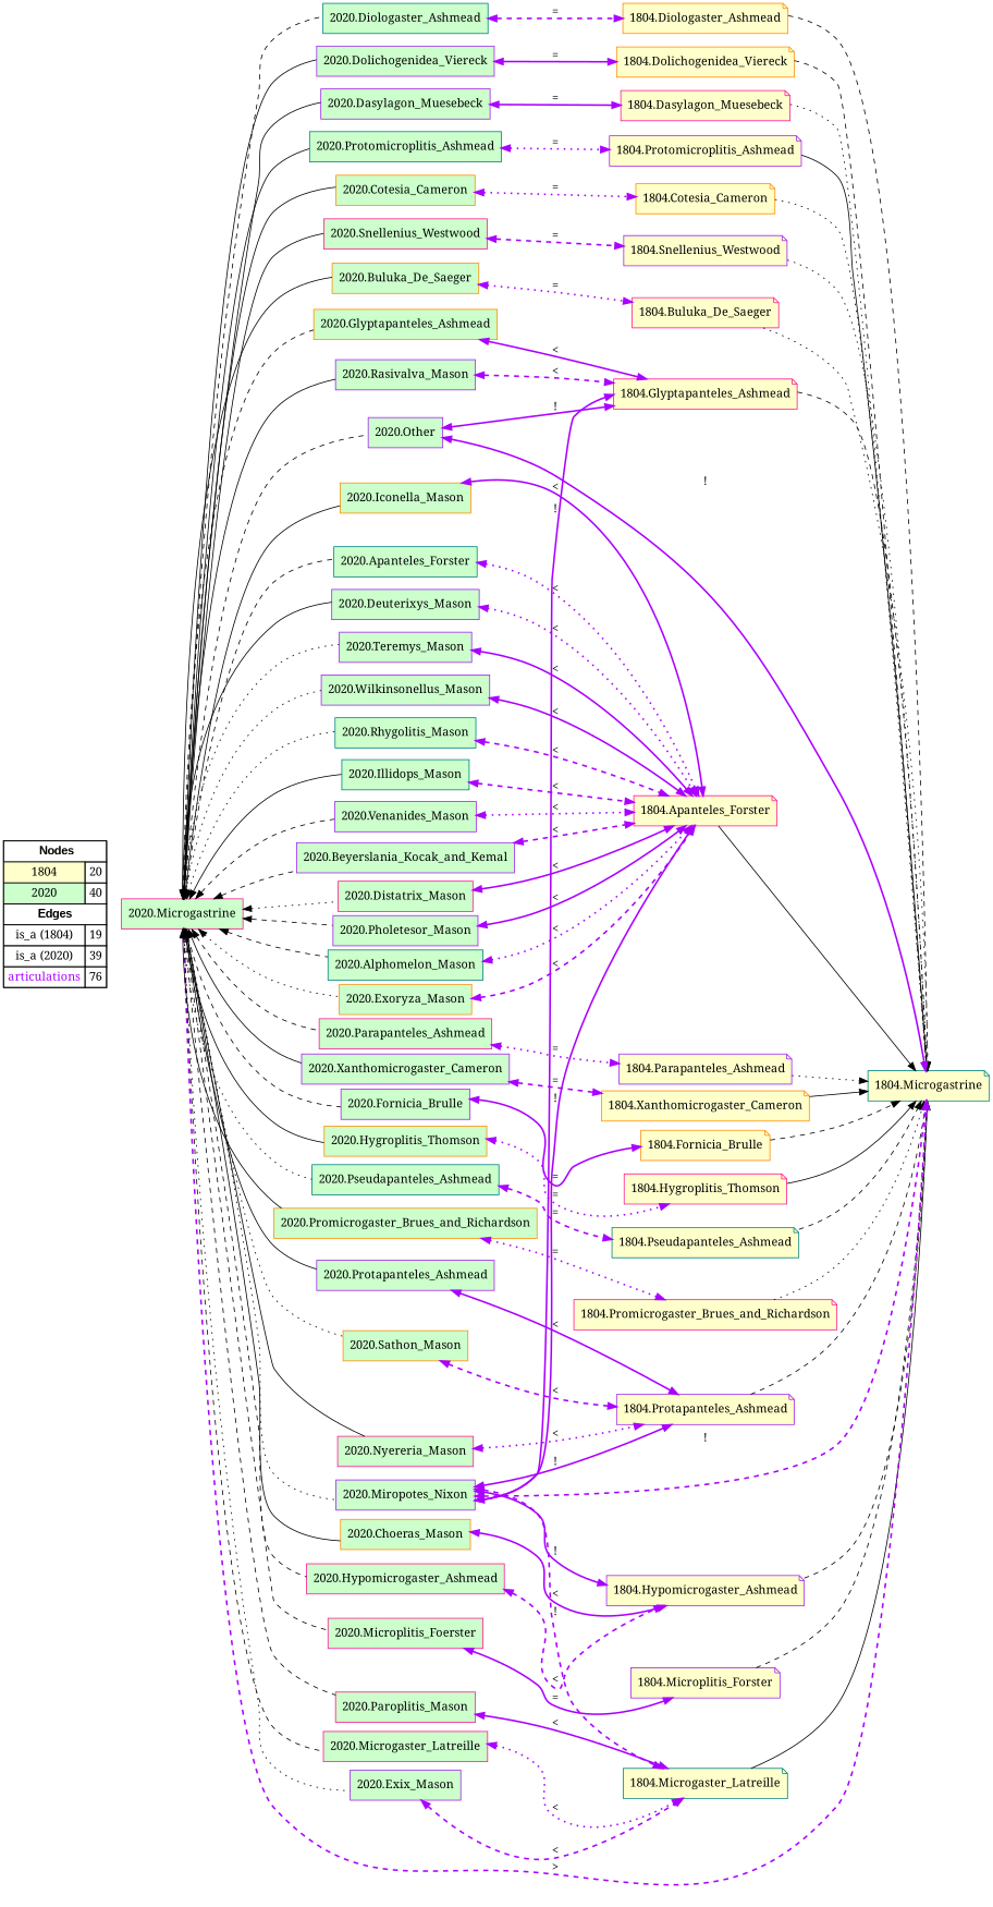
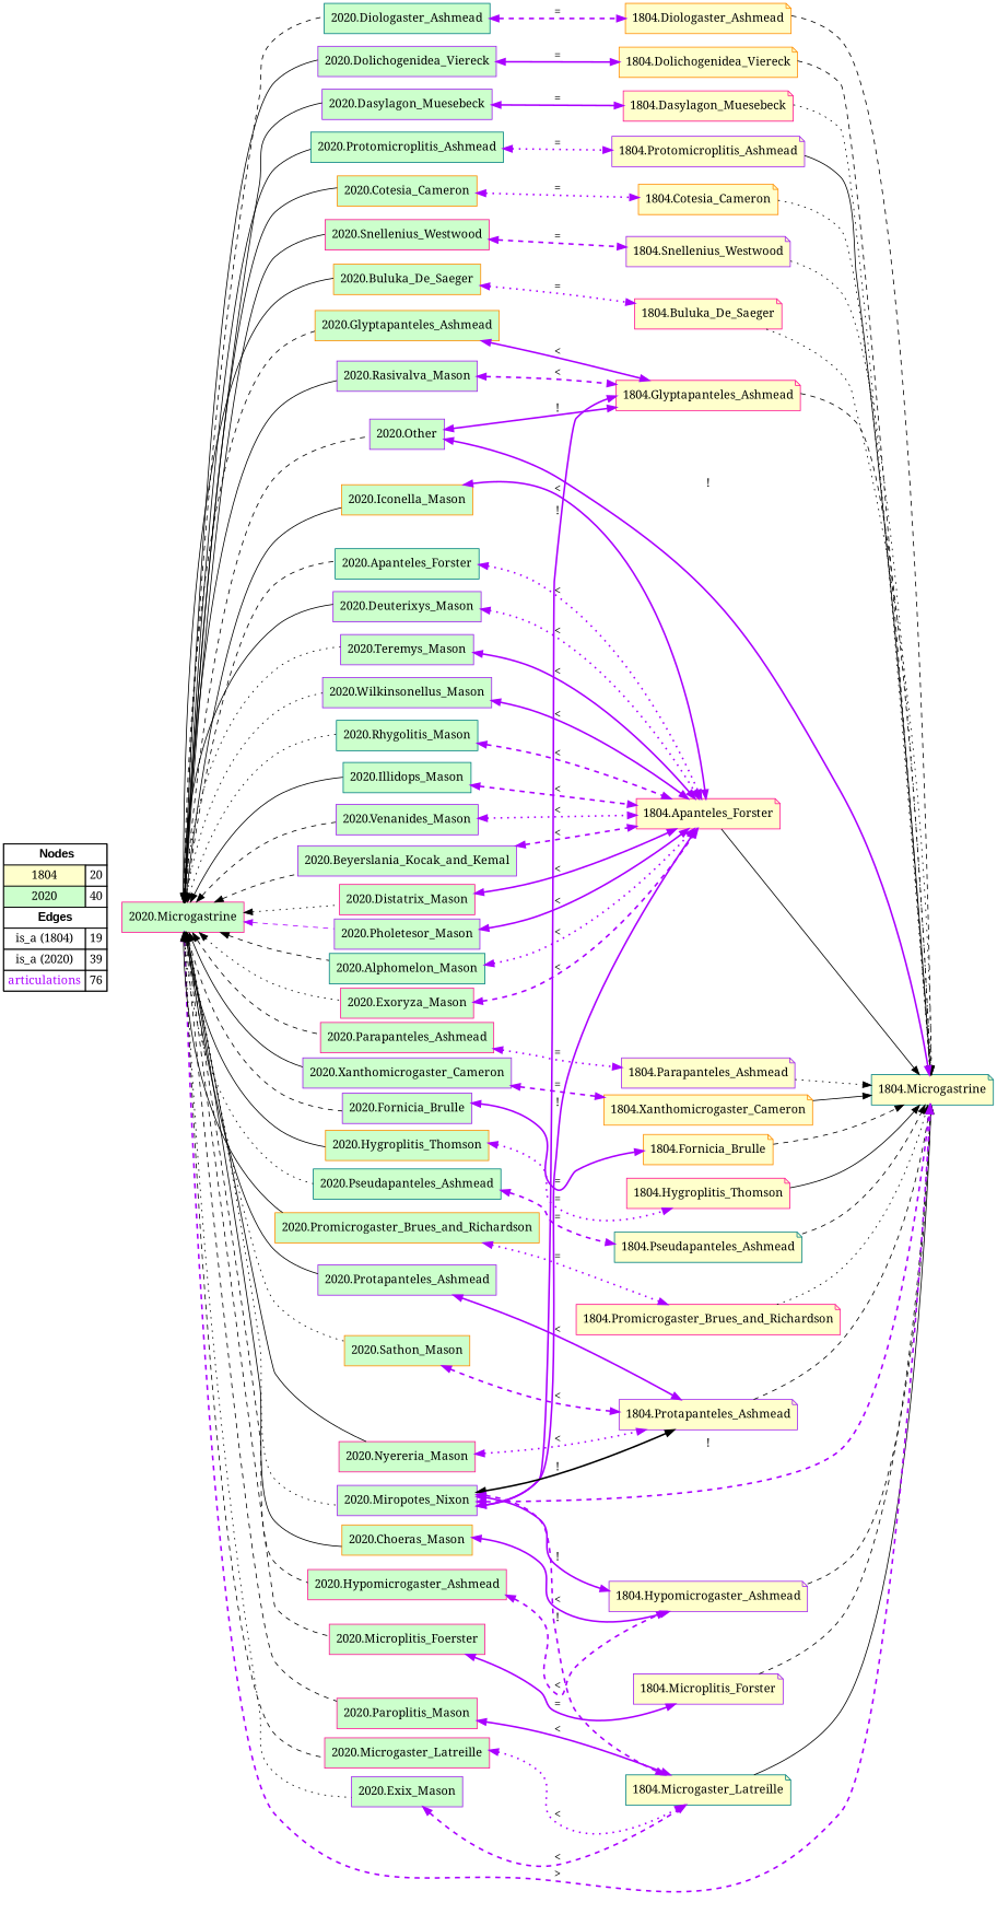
  digraph {
    fontname="Noto Serif"
    rankdir=LR
    node [fillcolor="#CCFFCC" fontname="Noto Serif" shape=box style=filled color=purple]
    edge [color="#000000" constraint=true dir=both fontname="Noto Serif" penwidth=1 style=bold]
    n1 [fillcolor=white label=<   <TABLE BORDER="0" CELLBORDER="1" CELLSPACING="0" CELLPADDING="4">  <TR> <TD COLSPAN="2"><font face="Arial Black"> Nodes</font></TD> </TR>  <TR>   <TD bgcolor="#FFFFCC" fontname="helvetica">1804</TD>   <TD>20</TD>   </TR>  <TR>   <TD bgcolor="#CCFFCC" fontname="helvetica">2020</TD>   <TD>40</TD>   </TR>  <TR> <TD COLSPAN="2"><font face = "Arial Black"> Edges </font></TD> </TR>  <TR>   <TD><font color ="#000000">is_a (1804)</font></TD><TD>19</TD> </TR> <TR>   <TD><font color ="#000000">is_a (2020)</font></TD><TD>39</TD> </TR> <TR>   <TD><font color ="#AA00FF">articulations</font></TD><TD>76</TD> </TR> </TABLE>   > margin=0 color=""]
    "1804.Diologaster_Ashmead" [color=darkorange fillcolor="#FFFFCC" shape=note]
    "1804.Microgastrine" [color=teal fillcolor="#FFFFCC" shape=note]
    "1804.Dolichogenidea_Viereck" [color=darkorange fillcolor="#FFFFCC" shape=note]
    "1804.Dasylagon_Muesebeck" [color=deeppink fillcolor="#FFFFCC" shape=note]
    "1804.Protomicroplitis_Ashmead" [fillcolor="#FFFFCC" shape=note]
    "1804.Cotesia_Cameron" [color=darkorange fillcolor="#FFFFCC" shape=note]
    "1804.Snellenius_Westwood" [fillcolor="#FFFFCC" shape=note]
    "1804.Buluka_De_Saeger" [color=deeppink fillcolor="#FFFFCC" shape=note]
    "1804.Glyptapanteles_Ashmead" [color=deeppink fillcolor="#FFFFCC" shape=note]
    "1804.Apanteles_Forster" [color=deeppink fillcolor="#FFFFCC" shape=note]
    "1804.Parapanteles_Ashmead" [fillcolor="#FFFFCC" shape=note]
    "1804.Xanthomicrogaster_Cameron" [color=darkorange fillcolor="#FFFFCC" shape=note]
    "1804.Fornicia_Brulle" [color=darkorange fillcolor="#FFFFCC" shape=note]
    "1804.Hygroplitis_Thomson" [color=deeppink fillcolor="#FFFFCC" shape=note]
    "1804.Pseudapanteles_Ashmead" [color=teal fillcolor="#FFFFCC" shape=note]
    "1804.Promicrogaster_Brues_and_Richardson" [color=deeppink fillcolor="#FFFFCC" shape=note]
    "1804.Protapanteles_Ashmead" [fillcolor="#FFFFCC" shape=note]
    "1804.Hypomicrogaster_Ashmead" [fillcolor="#FFFFCC" shape=note]
    "1804.Microplitis_Forster" [fillcolor="#FFFFCC" shape=note]
    "1804.Microgaster_Latreille" [color=teal fillcolor="#FFFFCC" shape=note]
    "2020.Illidops_Mason" [color=teal]
    "2020.Rasivalva_Mason"
    "2020.Buluka_De_Saeger" [color=darkorange]
    "2020.Choeras_Mason" [color=darkorange]
    "2020.Venanides_Mason"
    "2020.Other"
    "2020.Hygroplitis_Thomson" [color=darkorange]
    "2020.Beyerslania_Kocak_and_Kemal"
    "2020.Distatrix_Mason" [color=deeppink]
    "2020.Hypomicrogaster_Ashmead" [color=deeppink]
    "2020.Microplitis_Foerster" [color=deeppink]
    "2020.Pholetesor_Mason"
    "2020.Alphomelon_Mason" [color=teal]
-   "2020.Exoryza_Mason" [color=darkorange]
+   "2020.Exoryza_Mason" [color=deeppink]
    "2020.Microgastrine" [color=deeppink]
    "2020.Paroplitis_Mason" [color=deeppink]
    "2020.Pseudapanteles_Ashmead" [color=teal]
    "2020.Nyereria_Mason" [color=deeppink]
    "2020.Protapanteles_Ashmead"
    "2020.Iconella_Mason" [color=darkorange]
    "2020.Microgaster_Latreille" [color=deeppink]
    "2020.Fornicia_Brulle"
    "2020.Glyptapanteles_Ashmead" [color=darkorange]
    "2020.Parapanteles_Ashmead" [color=deeppink]
    "2020.Xanthomicrogaster_Cameron"
    "2020.Miropotes_Nixon"
    "2020.Dasylagon_Muesebeck"
    "2020.Dolichogenidea_Viereck"
    "2020.Apanteles_Forster" [color=teal]
    "2020.Diologaster_Ashmead" [color=teal]
    "2020.Promicrogaster_Brues_and_Richardson" [color=darkorange]
    "2020.Cotesia_Cameron" [color=darkorange]
    "2020.Snellenius_Westwood" [color=deeppink]
    "2020.Exix_Mason"
    "2020.Deuterixys_Mason"
    "2020.Teremys_Mason"
    "2020.Sathon_Mason" [color=darkorange]
    "2020.Protomicroplitis_Ashmead" [color=teal]
    "2020.Wilkinsonellus_Mason"
    "2020.Rhygolitis_Mason" [color=teal]
    subgraph sub_1 {
      rank=source
      n1
    }
    "1804.Diologaster_Ashmead" -> "1804.Microgastrine" [dir=forward style=dashed]
    "1804.Dolichogenidea_Viereck" -> "1804.Microgastrine" [dir=forward style=dashed]
    "1804.Dasylagon_Muesebeck" -> "1804.Microgastrine" [dir=forward style=dotted]
    "1804.Protomicroplitis_Ashmead" -> "1804.Microgastrine" [dir=forward]
    "1804.Cotesia_Cameron" -> "1804.Microgastrine" [dir=forward style=dotted]
    "1804.Snellenius_Westwood" -> "1804.Microgastrine" [dir=forward style=dotted]
    "1804.Buluka_De_Saeger" -> "1804.Microgastrine" [dir=forward style=dotted]
    "1804.Glyptapanteles_Ashmead" -> "1804.Microgastrine" [dir=forward style=dashed]
    "1804.Apanteles_Forster" -> "1804.Microgastrine" [dir=forward]
    "1804.Parapanteles_Ashmead" -> "1804.Microgastrine" [dir=forward style=dotted]
    "1804.Xanthomicrogaster_Cameron" -> "1804.Microgastrine" [dir=forward]
    "1804.Fornicia_Brulle" -> "1804.Microgastrine" [dir=forward style=dashed]
    "1804.Hygroplitis_Thomson" -> "1804.Microgastrine" [dir=forward]
    "1804.Pseudapanteles_Ashmead" -> "1804.Microgastrine" [dir=forward style=dashed]
    "1804.Promicrogaster_Brues_and_Richardson" -> "1804.Microgastrine" [dir=forward style=dotted]
    "1804.Protapanteles_Ashmead" -> "1804.Microgastrine" [dir=forward style=dashed]
    "1804.Hypomicrogaster_Ashmead" -> "1804.Microgastrine" [dir=forward style=dashed]
    "1804.Microplitis_Forster" -> "1804.Microgastrine" [dir=forward style=dashed]
    "1804.Microgaster_Latreille" -> "1804.Microgastrine" [dir=forward]
    "2020.Illidops_Mason" -> "1804.Apanteles_Forster" [color="#AA00FF" label="<" penwidth=2 style=dashed]
    "2020.Rasivalva_Mason" -> "1804.Glyptapanteles_Ashmead" [color="#AA00FF" label="<" penwidth=2 style=dashed]
    "2020.Buluka_De_Saeger" -> "1804.Buluka_De_Saeger" [color="#AA00FF" label="=" penwidth=2 style=dotted]
    "2020.Choeras_Mason" -> "1804.Hypomicrogaster_Ashmead" [color="#AA00FF" label="<" penwidth=2]
    "2020.Venanides_Mason" -> "1804.Apanteles_Forster" [color="#AA00FF" label="<" penwidth=2 style=dotted]
    "2020.Other" -> "1804.Microgastrine" [color="#AA00FF" label="!" penwidth=2]
    "2020.Other" -> "1804.Glyptapanteles_Ashmead" [color="#AA00FF" label="!" penwidth=2]
    "2020.Hygroplitis_Thomson" -> "1804.Hygroplitis_Thomson" [color="#AA00FF" label="=" penwidth=2 style=dotted]
    "2020.Beyerslania_Kocak_and_Kemal" -> "1804.Apanteles_Forster" [color="#AA00FF" label="<" penwidth=2 style=dashed]
    "2020.Distatrix_Mason" -> "1804.Apanteles_Forster" [color="#AA00FF" label="<" penwidth=2]
    "2020.Hypomicrogaster_Ashmead" -> "1804.Hypomicrogaster_Ashmead" [color="#AA00FF" label="<" penwidth=2 style=dashed]
    "2020.Microplitis_Foerster" -> "1804.Microplitis_Forster" [color="#AA00FF" label="=" penwidth=2]
    "2020.Pholetesor_Mason" -> "1804.Apanteles_Forster" [color="#AA00FF" label="<" penwidth=2]
    "2020.Alphomelon_Mason" -> "1804.Apanteles_Forster" [color="#AA00FF" label="<" penwidth=2 style=dotted]
    "2020.Exoryza_Mason" -> "1804.Apanteles_Forster" [color="#AA00FF" label="<" penwidth=2 style=dashed]
    "2020.Microgastrine" -> "1804.Microgastrine" [color="#AA00FF" label=">" penwidth=2 style=dashed]
    "2020.Microgastrine" -> "2020.Illidops_Mason" [dir=back]
    "2020.Microgastrine" -> "2020.Rasivalva_Mason" [dir=back]
    "2020.Microgastrine" -> "2020.Buluka_De_Saeger" [dir=back]
    "2020.Microgastrine" -> "2020.Choeras_Mason" [dir=back]
    "2020.Microgastrine" -> "2020.Venanides_Mason" [dir=back style=dashed]
    "2020.Microgastrine" -> "2020.Other" [dir=back style=dashed]
    "2020.Microgastrine" -> "2020.Hygroplitis_Thomson" [dir=back]
    "2020.Microgastrine" -> "2020.Beyerslania_Kocak_and_Kemal" [dir=back style=dashed]
    "2020.Microgastrine" -> "2020.Distatrix_Mason" [dir=back style=dotted]
    "2020.Microgastrine" -> "2020.Hypomicrogaster_Ashmead" [dir=back style=dashed]
    "2020.Microgastrine" -> "2020.Microplitis_Foerster" [dir=back style=dashed]
-   "2020.Microgastrine" -> "2020.Pholetesor_Mason" [dir=back style=dashed]
+   "2020.Microgastrine" -> "2020.Pholetesor_Mason" [color="#AA00FF" dir=back style=dashed]
    "2020.Microgastrine" -> "2020.Alphomelon_Mason" [dir=back style=dashed]
    "2020.Microgastrine" -> "2020.Exoryza_Mason" [dir=back style=dotted]
    "2020.Microgastrine" -> "2020.Paroplitis_Mason" [dir=back style=dashed]
    "2020.Microgastrine" -> "2020.Pseudapanteles_Ashmead" [dir=back style=dotted]
    "2020.Microgastrine" -> "2020.Nyereria_Mason" [dir=back]
    "2020.Microgastrine" -> "2020.Protapanteles_Ashmead" [dir=back]
    "2020.Microgastrine" -> "2020.Iconella_Mason" [dir=back]
    "2020.Microgastrine" -> "2020.Microgaster_Latreille" [dir=back style=dashed]
    "2020.Microgastrine" -> "2020.Fornicia_Brulle" [dir=back style=dashed]
    "2020.Microgastrine" -> "2020.Glyptapanteles_Ashmead" [dir=back style=dashed]
    "2020.Microgastrine" -> "2020.Parapanteles_Ashmead" [dir=back style=dashed]
    "2020.Microgastrine" -> "2020.Xanthomicrogaster_Cameron" [dir=back]
    "2020.Microgastrine" -> "2020.Miropotes_Nixon" [dir=back style=dotted]
    "2020.Microgastrine" -> "2020.Dasylagon_Muesebeck" [dir=back]
    "2020.Microgastrine" -> "2020.Dolichogenidea_Viereck" [dir=back]
    "2020.Microgastrine" -> "2020.Apanteles_Forster" [dir=back style=dashed]
    "2020.Microgastrine" -> "2020.Diologaster_Ashmead" [dir=back style=dashed]
    "2020.Microgastrine" -> "2020.Promicrogaster_Brues_and_Richardson" [dir=back]
    "2020.Microgastrine" -> "2020.Cotesia_Cameron" [dir=back]
    "2020.Microgastrine" -> "2020.Snellenius_Westwood" [dir=back]
    "2020.Microgastrine" -> "2020.Exix_Mason" [dir=back style=dotted]
    "2020.Microgastrine" -> "2020.Deuterixys_Mason" [dir=back]
    "2020.Microgastrine" -> "2020.Teremys_Mason" [dir=back style=dotted]
    "2020.Microgastrine" -> "2020.Sathon_Mason" [dir=back style=dotted]
    "2020.Microgastrine" -> "2020.Protomicroplitis_Ashmead" [dir=back]
    "2020.Microgastrine" -> "2020.Wilkinsonellus_Mason" [dir=back style=dotted]
    "2020.Microgastrine" -> "2020.Rhygolitis_Mason" [dir=back style=dotted]
    "2020.Paroplitis_Mason" -> "1804.Microgaster_Latreille" [color="#AA00FF" label="<" penwidth=2]
    "2020.Pseudapanteles_Ashmead" -> "1804.Pseudapanteles_Ashmead" [color="#AA00FF" label="=" penwidth=2 style=dashed]
    "2020.Nyereria_Mason" -> "1804.Protapanteles_Ashmead" [color="#AA00FF" label="<" penwidth=2 style=dotted]
    "2020.Protapanteles_Ashmead" -> "1804.Protapanteles_Ashmead" [color="#AA00FF" label="<" penwidth=2]
    "2020.Iconella_Mason" -> "1804.Apanteles_Forster" [color="#AA00FF" label="<" penwidth=2]
    "2020.Microgaster_Latreille" -> "1804.Microgaster_Latreille" [color="#AA00FF" label="<" penwidth=2 style=dotted]
    "2020.Fornicia_Brulle" -> "1804.Fornicia_Brulle" [color="#AA00FF" label="=" penwidth=2]
    "2020.Glyptapanteles_Ashmead" -> "1804.Glyptapanteles_Ashmead" [color="#AA00FF" label="<" penwidth=2]
    "2020.Parapanteles_Ashmead" -> "1804.Parapanteles_Ashmead" [color="#AA00FF" label="=" penwidth=2 style=dotted]
    "2020.Xanthomicrogaster_Cameron" -> "1804.Xanthomicrogaster_Cameron" [color="#AA00FF" label="=" penwidth=2 style=dashed]
    "2020.Miropotes_Nixon" -> "1804.Microgastrine" [color="#AA00FF" label="!" penwidth=2 style=dashed]
    "2020.Miropotes_Nixon" -> "1804.Glyptapanteles_Ashmead" [color="#AA00FF" label="!" penwidth=2]
    "2020.Miropotes_Nixon" -> "1804.Apanteles_Forster" [color="#AA00FF" label="!" penwidth=2]
-   "2020.Miropotes_Nixon" -> "1804.Protapanteles_Ashmead" [color="#AA00FF" label="!" penwidth=2]
+   "2020.Miropotes_Nixon" -> "1804.Protapanteles_Ashmead" [label="!" penwidth=2]
    "2020.Miropotes_Nixon" -> "1804.Hypomicrogaster_Ashmead" [color="#AA00FF" label="!" penwidth=2]
    "2020.Miropotes_Nixon" -> "1804.Microgaster_Latreille" [color="#AA00FF" label="!" penwidth=2 style=dashed]
    "2020.Dasylagon_Muesebeck" -> "1804.Dasylagon_Muesebeck" [color="#AA00FF" label="=" penwidth=2]
    "2020.Dolichogenidea_Viereck" -> "1804.Dolichogenidea_Viereck" [color="#AA00FF" label="=" penwidth=2]
    "2020.Apanteles_Forster" -> "1804.Apanteles_Forster" [color="#AA00FF" label="<" penwidth=2 style=dotted]
    "2020.Diologaster_Ashmead" -> "1804.Diologaster_Ashmead" [color="#AA00FF" label="=" penwidth=2 style=dashed]
    "2020.Promicrogaster_Brues_and_Richardson" -> "1804.Promicrogaster_Brues_and_Richardson" [color="#AA00FF" label="=" penwidth=2 style=dotted]
    "2020.Cotesia_Cameron" -> "1804.Cotesia_Cameron" [color="#AA00FF" label="=" penwidth=2 style=dotted]
    "2020.Snellenius_Westwood" -> "1804.Snellenius_Westwood" [color="#AA00FF" label="=" penwidth=2 style=dashed]
    "2020.Exix_Mason" -> "1804.Microgaster_Latreille" [color="#AA00FF" label="<" penwidth=2 style=dashed]
    "2020.Deuterixys_Mason" -> "1804.Apanteles_Forster" [color="#AA00FF" label="<" penwidth=2 style=dotted]
    "2020.Teremys_Mason" -> "1804.Apanteles_Forster" [color="#AA00FF" label="<" penwidth=2]
    "2020.Sathon_Mason" -> "1804.Protapanteles_Ashmead" [color="#AA00FF" label="<" penwidth=2 style=dashed]
    "2020.Protomicroplitis_Ashmead" -> "1804.Protomicroplitis_Ashmead" [color="#AA00FF" label="=" penwidth=2 style=dotted]
    "2020.Wilkinsonellus_Mason" -> "1804.Apanteles_Forster" [color="#AA00FF" label="<" penwidth=2]
    "2020.Rhygolitis_Mason" -> "1804.Apanteles_Forster" [color="#AA00FF" label="<" penwidth=2 style=dashed]
  }
